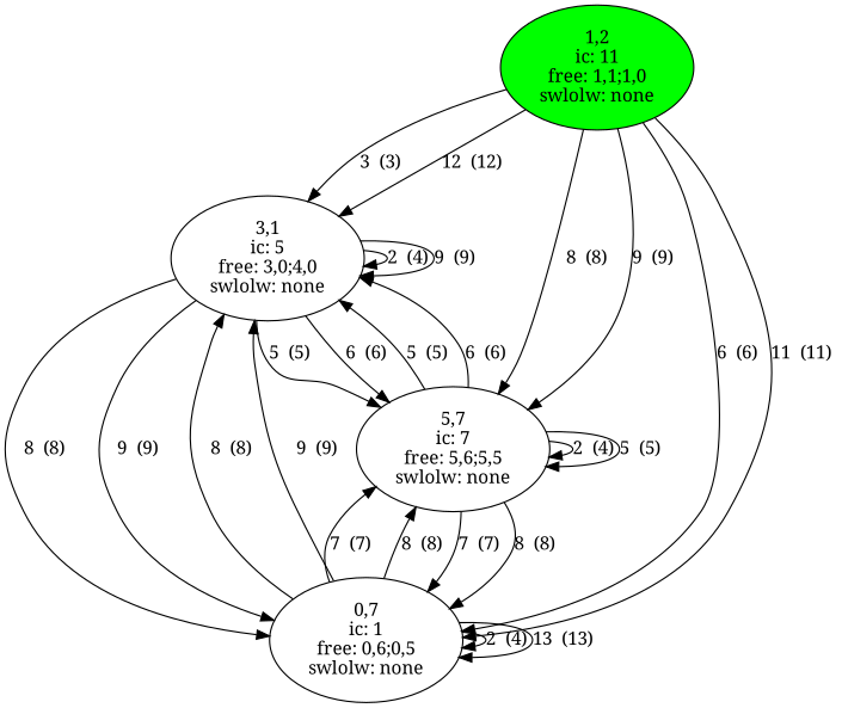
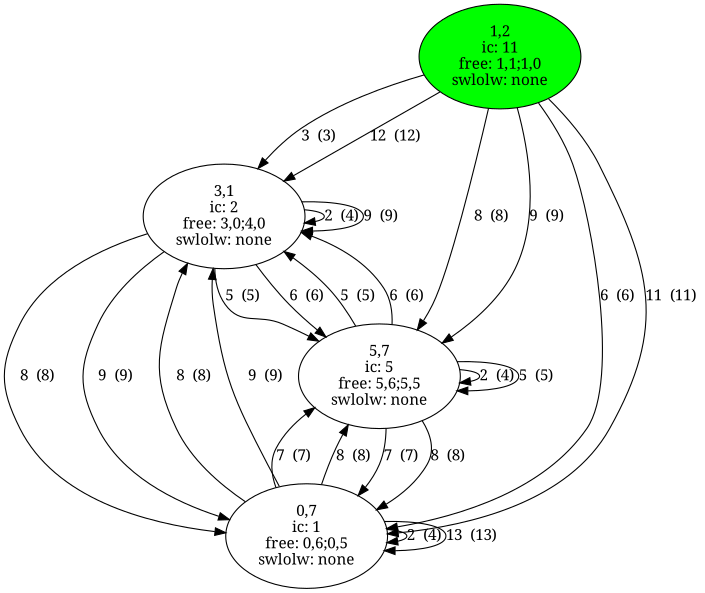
  digraph {
    compound=true
    fontname="Noto Serif"
    node [fontname="Noto Serif"]
    edge [fontname="Noto Serif"]
-   n1 [label="3,1\nic: 5\nfree: 3,0;4,0\nswlolw: none"]
-   n2 [label="5,7\nic: 7\nfree: 5,6;5,5\nswlolw: none"]
+   n1 [label="3,1\nic: 2\nfree: 3,0;4,0\nswlolw: none"]
+   n2 [label="5,7\nic: 5\nfree: 5,6;5,5\nswlolw: none"]
    n3 [label="0,7\nic: 1\nfree: 0,6;0,5\nswlolw: none"]
    n4 [fillcolor=green label="1,2\nic: 11\nfree: 1,1;1,0\nswlolw: none" style=filled]
    n1 -> n1 [label="2  (4) "]
    n1 -> n1 [label="9  (9) "]
    n1 -> n2 [label="5  (5) "]
    n1 -> n2 [label="6  (6) "]
    n1 -> n3 [label="8  (8) "]
    n1 -> n3 [label="9  (9) "]
    n2 -> n1 [label="5  (5) "]
    n2 -> n1 [label="6  (6) "]
    n2 -> n2 [label="2  (4) "]
    n2 -> n2 [label="5  (5) "]
    n2 -> n3 [label="7  (7) "]
    n2 -> n3 [label="8  (8) "]
    n3 -> n1 [label="8  (8) "]
    n3 -> n1 [label="9  (9) "]
    n3 -> n2 [label="7  (7) "]
    n3 -> n2 [label="8  (8) "]
    n3 -> n3 [label="2  (4) "]
    n3 -> n3 [label="13  (13) "]
    n4 -> n1 [label="3  (3) "]
    n4 -> n1 [label="12  (12) "]
    n4 -> n2 [label="8  (8) "]
    n4 -> n2 [label="9  (9) "]
    n4 -> n3 [label="6  (6) "]
    n4 -> n3 [label="11  (11) "]
  }
